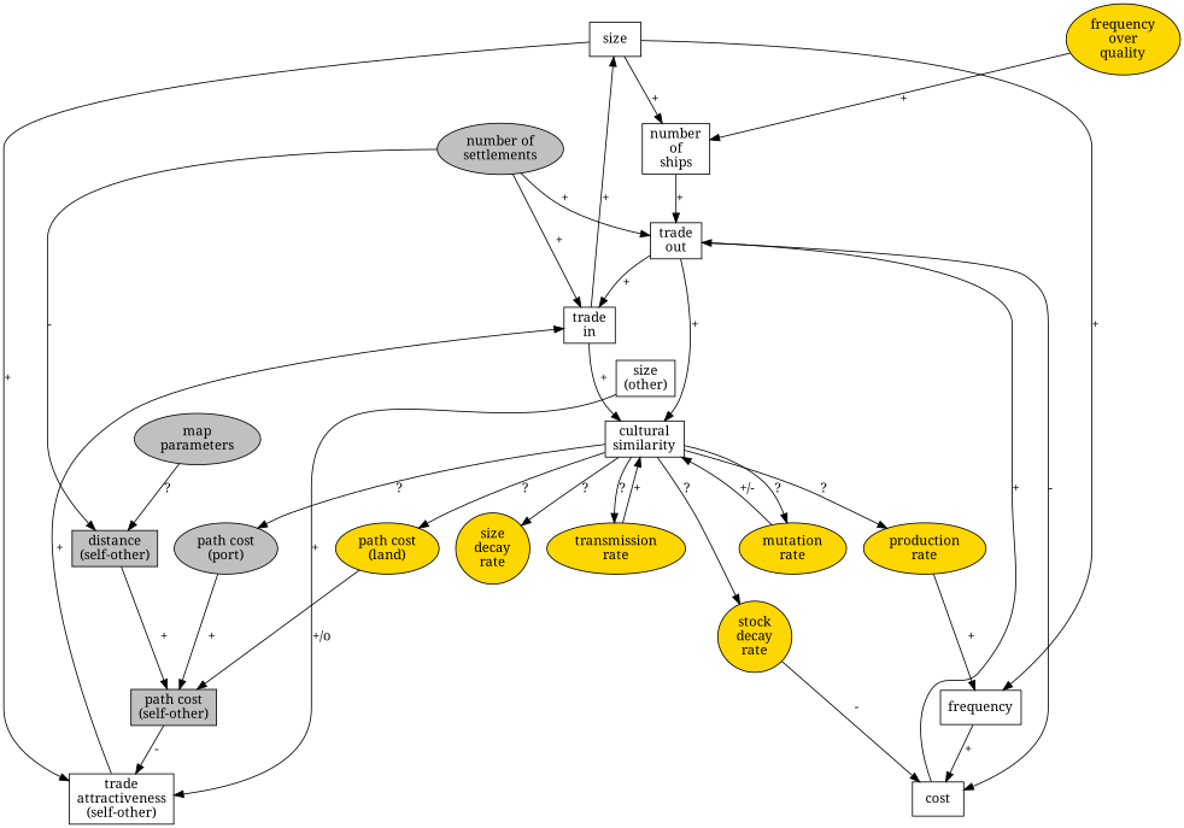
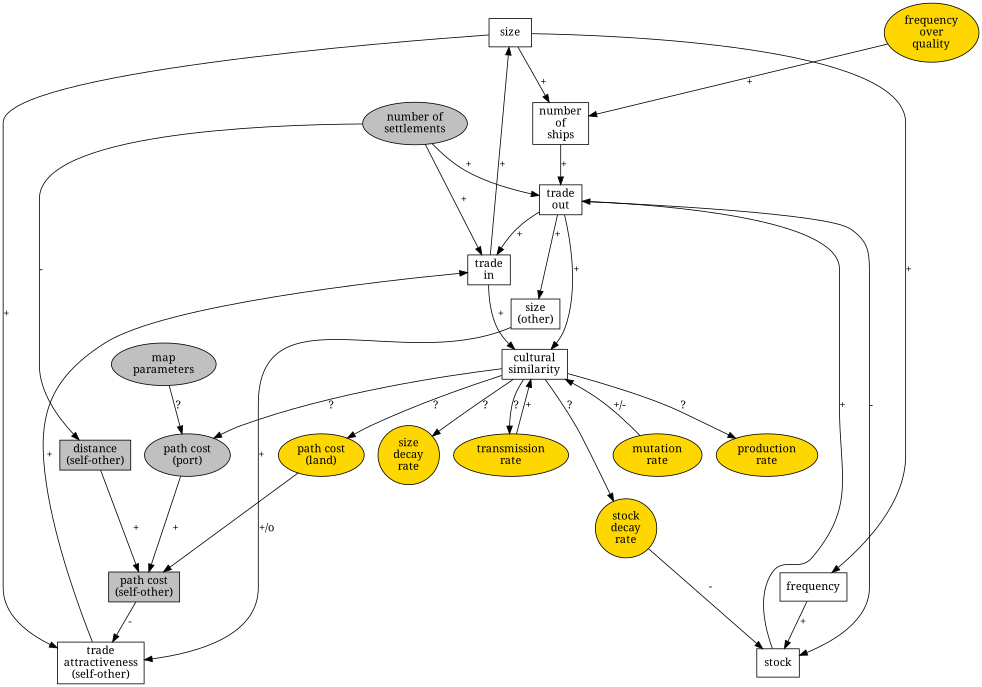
  digraph {
    fontname="Noto Serif"
    fontsize=10
    node [fontname="Noto Serif" shape=box fillcolor=gold style=filled]
    edge [fontname="Noto Serif"]
    size [fillcolor="" style=""]
    "number\nof\nships" [fillcolor="" style=""]
    "trade\nattractiveness\n(self-other)" [fillcolor="" style=""]
    n4 [label=frequency fillcolor="" style=""]
    "trade\nout" [style=""]
    "trade\nin" [style=""]
-   stock [label=cost fillcolor="" style=""]
+   stock [fillcolor="" style=""]
    "size\n(other)" [fillcolor="" style=""]
    "distance\n(self-other)" [fillcolor=grey]
    "path cost\n(self-other)" [fillcolor=grey]
    "cultural\nsimilarity" [fillcolor="" style=""]
    "production\nrate" [shape=ellipse]
    "stock\ndecay\nrate" [shape=ellipse]
    "size\ndecay\nrate" [shape=ellipse]
    "path cost\n(land)" [shape=ellipse]
    "path cost\n(port)" [fillcolor=grey shape=ellipse]
    "transmission\nrate" [shape=ellipse]
    "mutation\nrate" [shape=ellipse]
    "map\nparameters" [fillcolor=grey shape=ellipse]
    "number of\nsettlements" [fillcolor=grey shape=ellipse]
    "frequency\nover\nquality" [shape=ellipse]
    size -> "number\nof\nships" [label="+"]
    size -> "trade\nattractiveness\n(self-other)" [label="+"]
    size -> n4 [label="+"]
    "number\nof\nships" -> "trade\nout" [label="+"]
    "trade\nattractiveness\n(self-other)" -> "trade\nin" [label="+"]
    n4 -> stock [label="+"]
    "trade\nout" -> "trade\nin" [label="+"]
    "trade\nout" -> stock [label="-"]
+   "trade\nout" -> "size\n(other)" [label="+"]
    "trade\nout" -> "cultural\nsimilarity" [label="+"]
    "trade\nin" -> size [label="+"]
    "trade\nin" -> "cultural\nsimilarity" [label="+"]
    stock -> "trade\nout" [label="+"]
    "size\n(other)" -> "trade\nattractiveness\n(self-other)" [label="+"]
    "distance\n(self-other)" -> "path cost\n(self-other)" [label="+"]
    "path cost\n(self-other)" -> "trade\nattractiveness\n(self-other)" [label="-"]
    "cultural\nsimilarity" -> "production\nrate" [label="?"]
    "cultural\nsimilarity" -> "stock\ndecay\nrate" [label="?"]
    "cultural\nsimilarity" -> "size\ndecay\nrate" [label="?"]
    "cultural\nsimilarity" -> "path cost\n(land)" [label="?"]
    "cultural\nsimilarity" -> "path cost\n(port)" [label="?"]
    "cultural\nsimilarity" -> "transmission\nrate" [label="?"]
-   "cultural\nsimilarity" -> "mutation\nrate" [label="?"]
-   "production\nrate" -> n4 [label="+"]
    "stock\ndecay\nrate" -> stock [label="-"]
    "path cost\n(land)" -> "path cost\n(self-other)" [label="+/o"]
    "path cost\n(port)" -> "path cost\n(self-other)" [label="+"]
    "transmission\nrate" -> "cultural\nsimilarity" [label="+"]
    "mutation\nrate" -> "cultural\nsimilarity" [label="+/-"]
-   "map\nparameters" -> "distance\n(self-other)" [label="?"]
+   "map\nparameters" -> "path cost\n(port)" [label="?"]
    "number of\nsettlements" -> "trade\nout" [label="+"]
    "number of\nsettlements" -> "trade\nin" [label="+"]
    "number of\nsettlements" -> "distance\n(self-other)" [label="-"]
    "frequency\nover\nquality" -> "number\nof\nships" [label="+"]
  }
